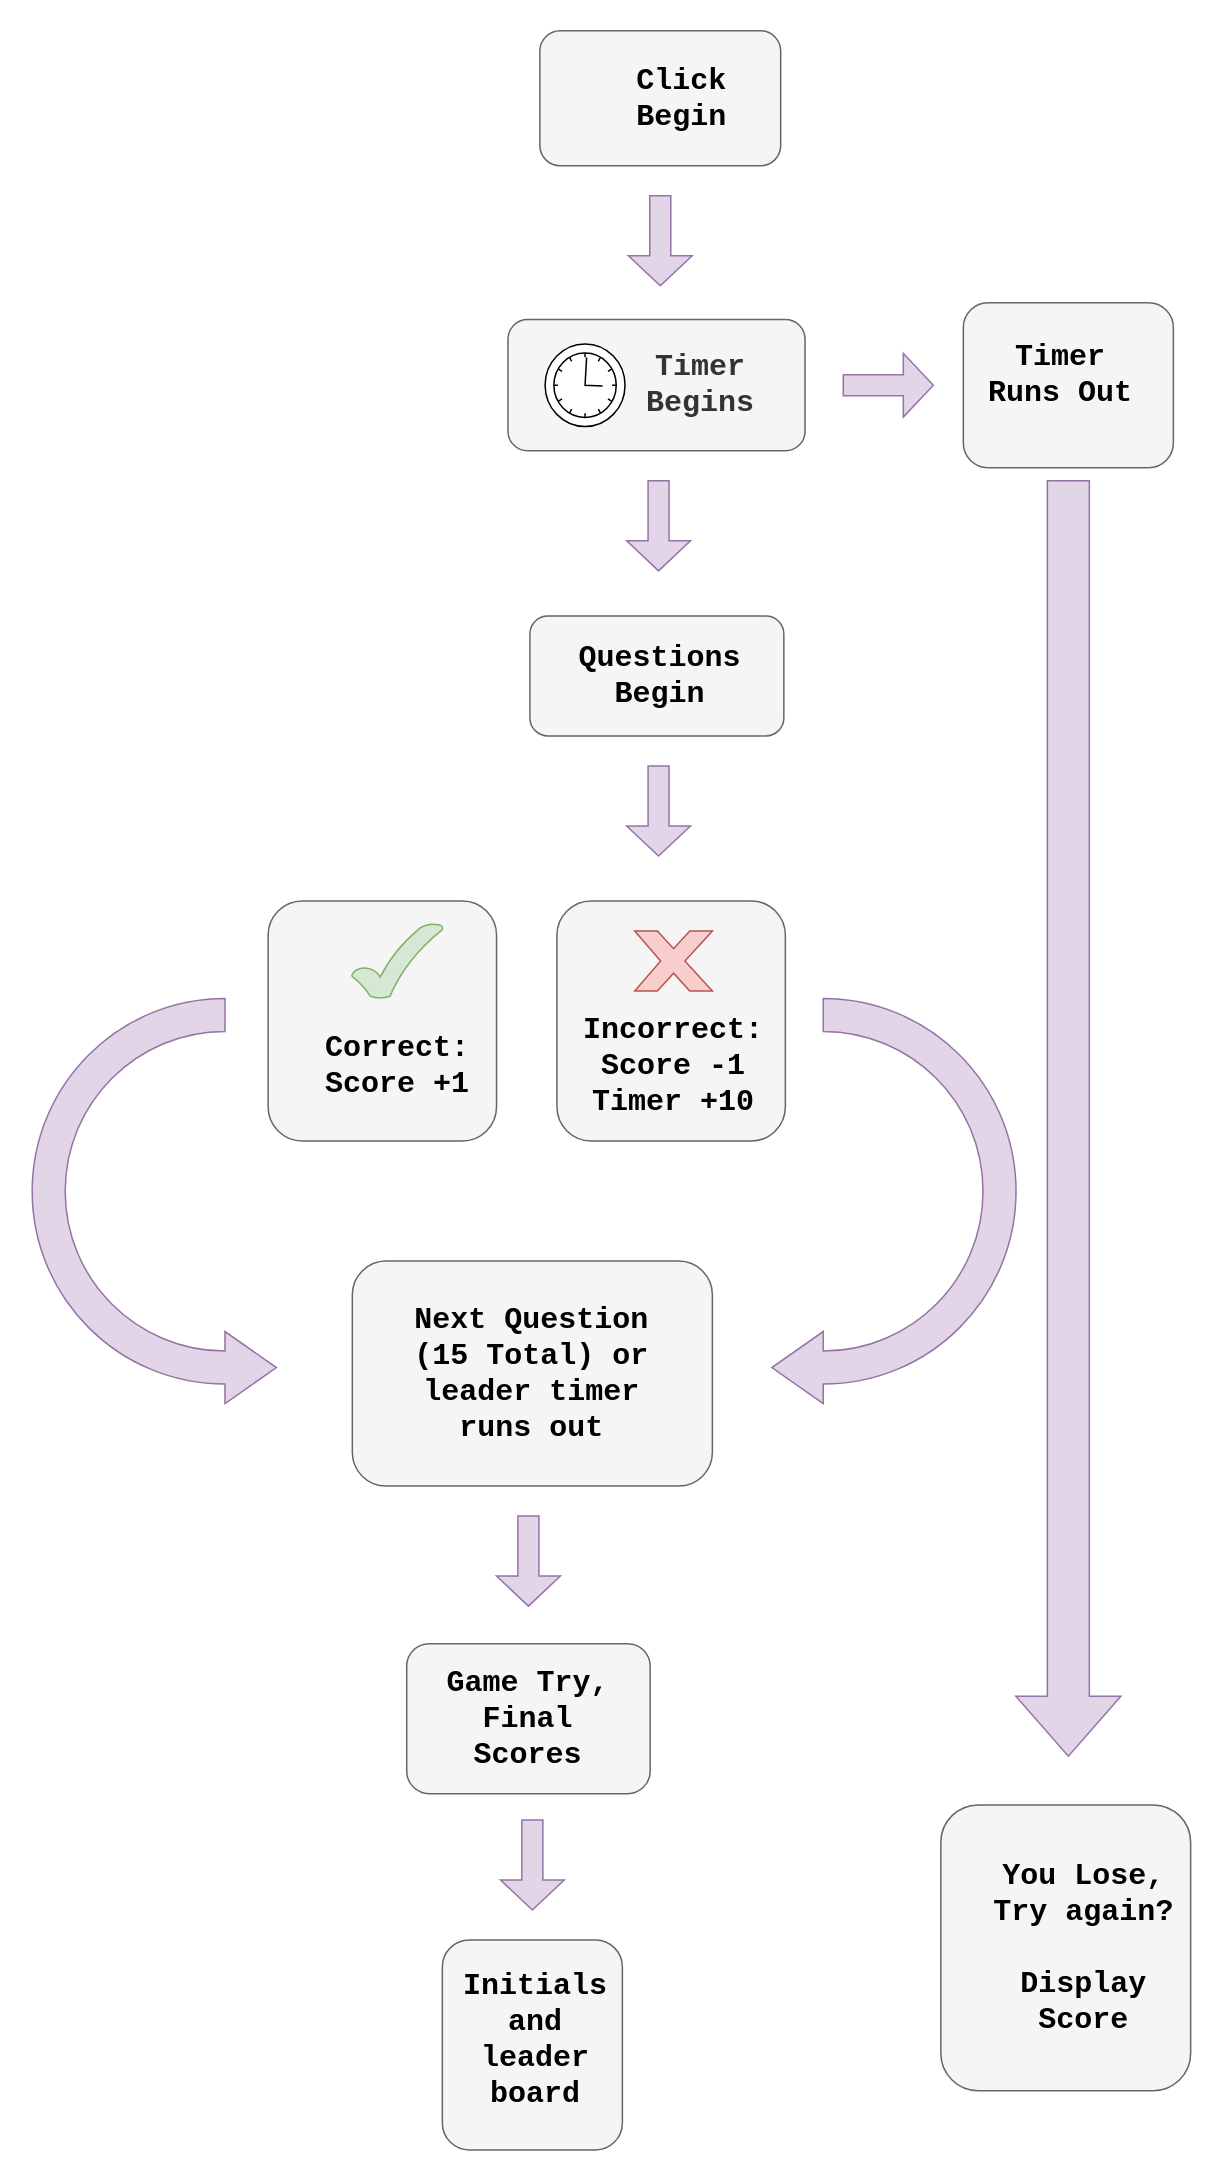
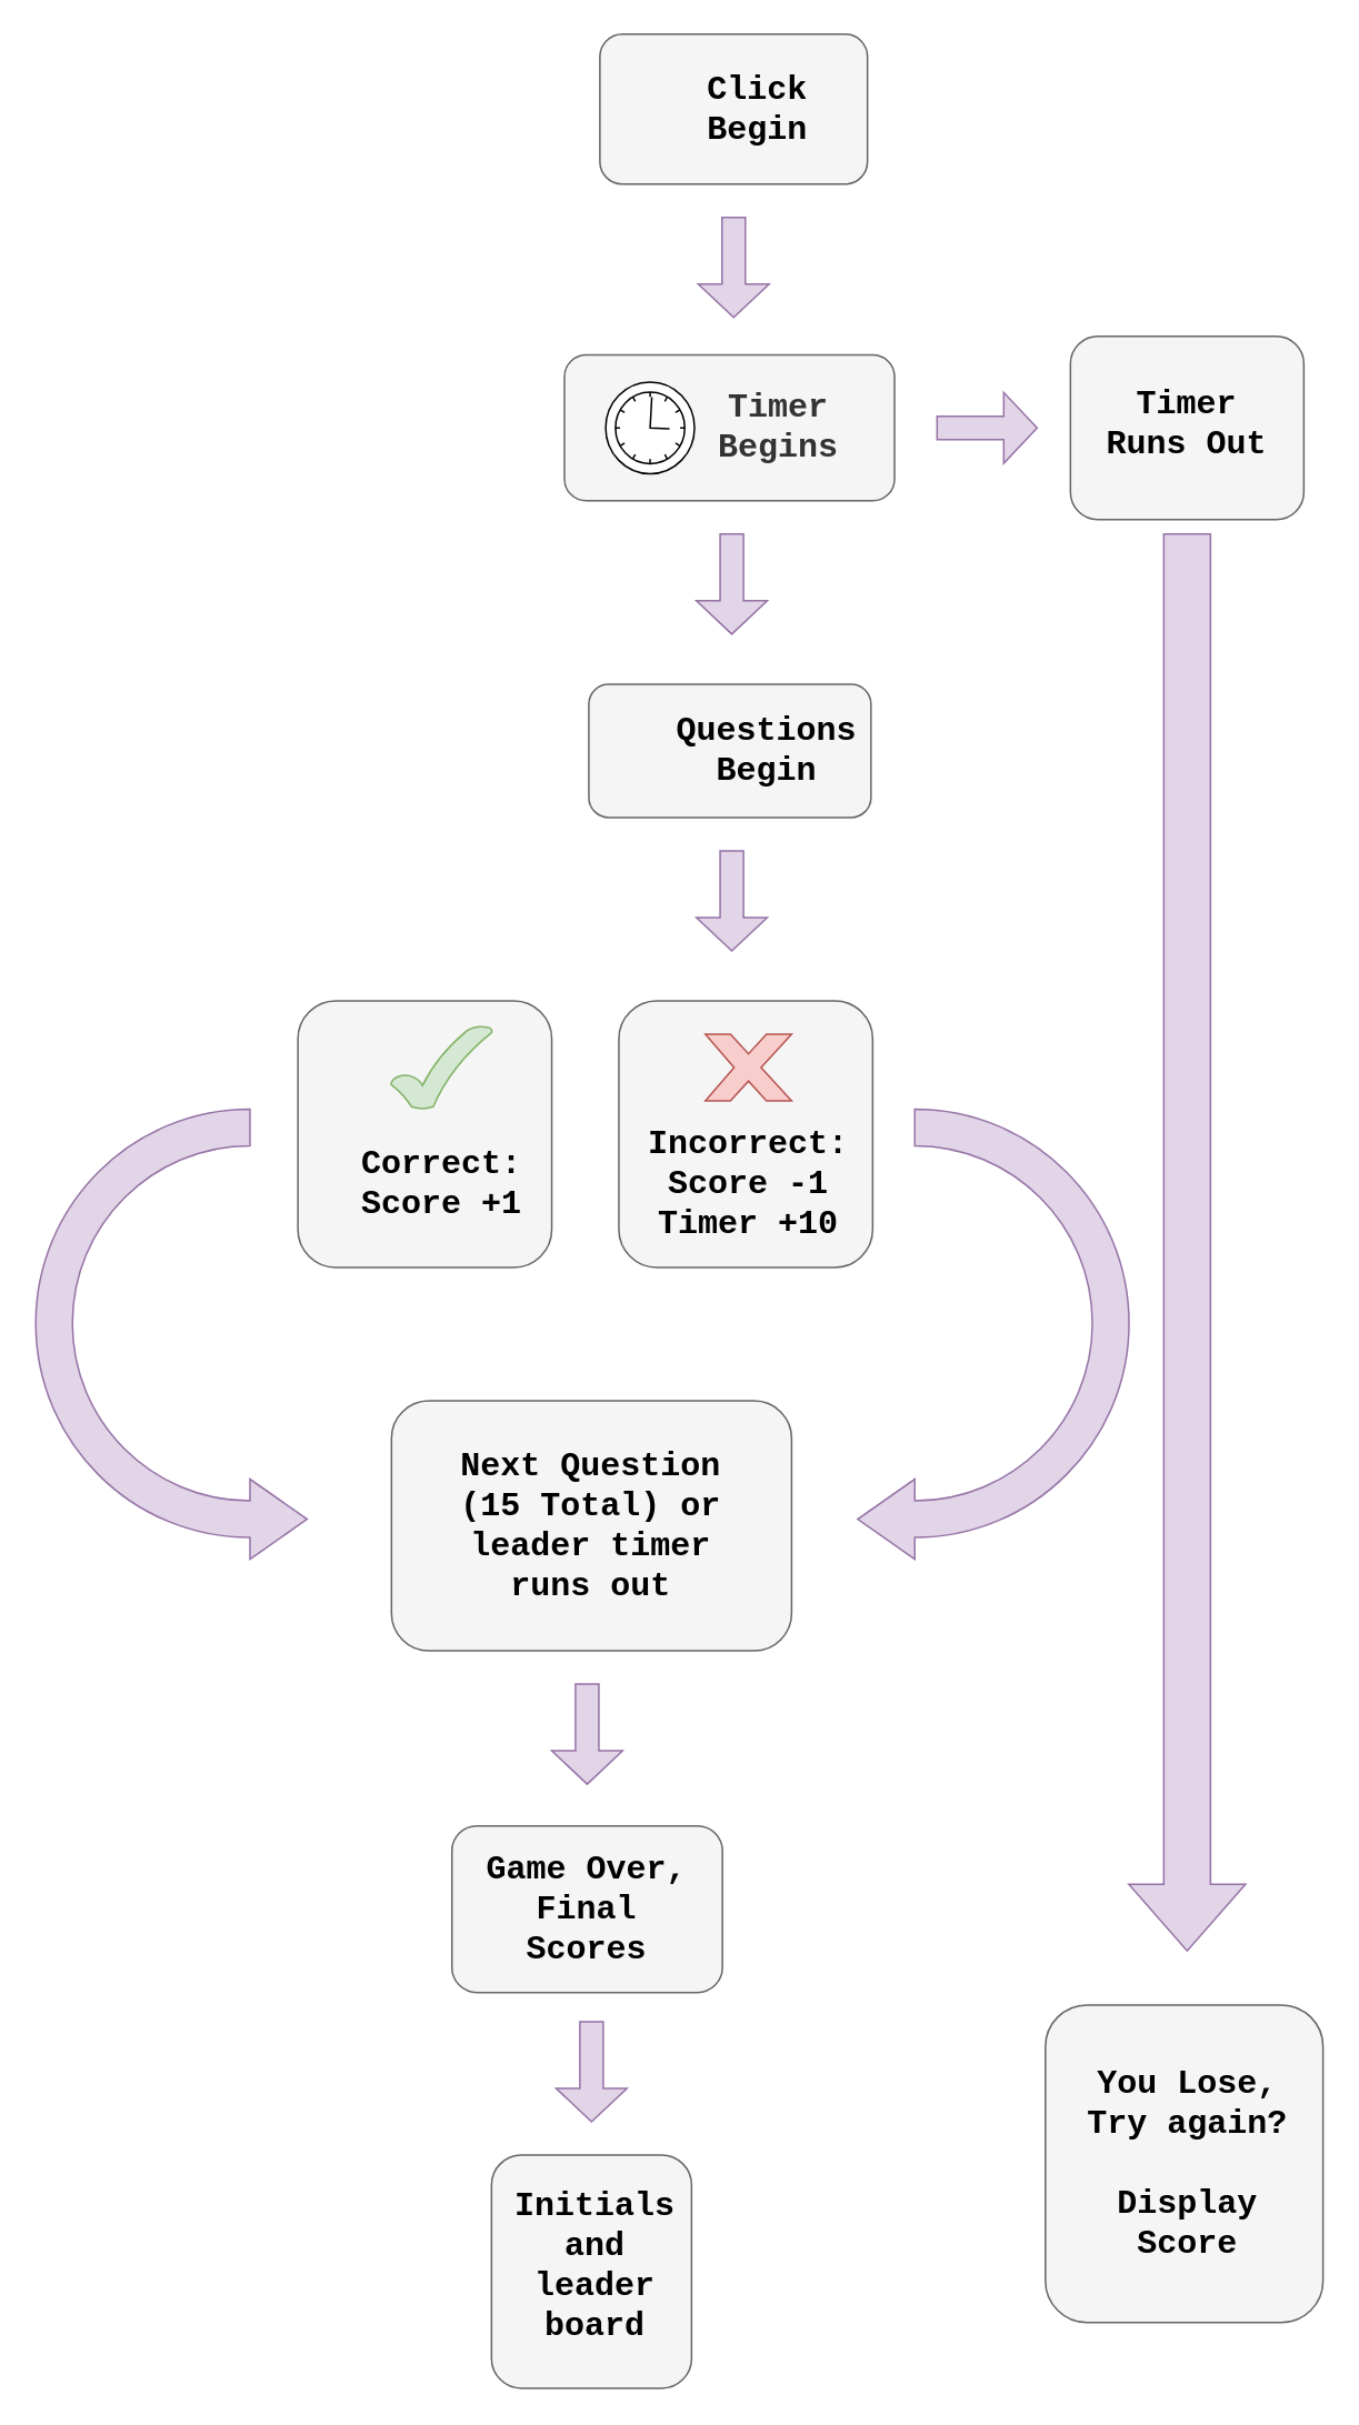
  <mxCell id="0" />
  <mxCell id="1" parent="0" />
  <mxCell id="2" value="" style="rounded=1;whiteSpace=wrap;html=1;fillColor=#f5f5f5;strokeColor=#666666;fontColor=#333333;" parent="1" vertex="1"><mxGeometry x="359.26" y="20" width="160.5" height="90" as="geometry" /></mxCell>
  <mxCell id="3" value="" style="rounded=1;whiteSpace=wrap;html=1;fillColor=#f5f5f5;strokeColor=#666666;fontColor=#333333;" parent="1" vertex="1"><mxGeometry x="338" y="212.5" width="198" height="87.5" as="geometry" /></mxCell>
  <mxCell id="4" value="" style="rounded=1;whiteSpace=wrap;html=1;fillColor=#f5f5f5;strokeColor=#666666;fontColor=#333333;" parent="1" vertex="1"><mxGeometry x="641.5" y="201.25" width="140" height="110" as="geometry" /></mxCell>
  <mxCell id="5" value="" style="rounded=1;whiteSpace=wrap;html=1;fillColor=#f5f5f5;strokeColor=#666666;fontColor=#333333;" parent="1" vertex="1"><mxGeometry x="370.63" y="600" width="152.25" height="160" as="geometry" /></mxCell>
  <mxCell id="6" value="" style="rounded=1;whiteSpace=wrap;html=1;fillColor=#f5f5f5;strokeColor=#666666;fontColor=#333333;" parent="1" vertex="1"><mxGeometry x="352.62" y="410" width="169.25" height="80" as="geometry" /></mxCell>
  <mxCell id="7" value="" style="rounded=1;whiteSpace=wrap;html=1;fillColor=#f5f5f5;strokeColor=#666666;fontColor=#333333;" parent="1" vertex="1"><mxGeometry x="234.25" y="840" width="240" height="150" as="geometry" /></mxCell>
  <mxCell id="8" value="&lt;b&gt;&lt;font style=&quot;font-size: 20px&quot; face=&quot;Courier New&quot;&gt;Click Begin&lt;/font&gt;&lt;/b&gt;" style="text;html=1;strokeColor=none;fillColor=none;align=center;verticalAlign=middle;whiteSpace=wrap;rounded=0;" parent="1" vertex="1"><mxGeometry x="401.26" y="30" width="105.75" height="70" as="geometry" /></mxCell>
  <mxCell id="9" value="&lt;b&gt;&lt;font style=&quot;font-size: 20px&quot; face=&quot;Courier New&quot;&gt;Timer Begins&lt;/font&gt;&lt;/b&gt;" style="text;html=1;strokeColor=none;fillColor=#f5f5f5;align=center;verticalAlign=middle;whiteSpace=wrap;rounded=0;fontColor=#333333;" parent="1" vertex="1"><mxGeometry x="409" y="221.25" width="115" height="70" as="geometry" /></mxCell>
- <mxCell id="10" value="&lt;b&gt;&lt;font style=&quot;font-size: 20px&quot; face=&quot;Courier New&quot;&gt;Questions Begin&lt;br&gt;&lt;/font&gt;&lt;/b&gt;" style="text;html=1;strokeColor=none;fillColor=none;align=center;verticalAlign=middle;whiteSpace=wrap;rounded=0;" parent="1" vertex="1"><mxGeometry x="380.88" y="417.5" width="117.25" height="65" as="geometry" /></mxCell>
- <mxCell id="11" value="&lt;font face=&quot;Courier New&quot;&gt;&lt;span style=&quot;font-size: 20px&quot;&gt;&lt;b&gt;Timer Runs Out&lt;br&gt;&lt;/b&gt;&lt;/span&gt;&lt;/font&gt;" style="text;html=1;strokeColor=none;fillColor=none;align=center;verticalAlign=middle;whiteSpace=wrap;rounded=0;" parent="1" vertex="1"><mxGeometry x="649" y="216.25" width="115" height="65" as="geometry" /></mxCell>
+ <mxCell id="10" value="&lt;b&gt;&lt;font style=&quot;font-size: 20px&quot; face=&quot;Courier New&quot;&gt;Questions Begin&lt;br&gt;&lt;/font&gt;&lt;/b&gt;" style="text;html=1;strokeColor=none;fillColor=none;align=center;verticalAlign=middle;whiteSpace=wrap;rounded=0;" parent="1" vertex="1"><mxGeometry x="400.88" y="417.5" width="117.25" height="65" as="geometry" /></mxCell>
+ <mxCell id="11" value="&lt;font face=&quot;Courier New&quot;&gt;&lt;span style=&quot;font-size: 20px&quot;&gt;&lt;b&gt;Timer Runs Out&lt;br&gt;&lt;/b&gt;&lt;/span&gt;&lt;/font&gt;" style="text;html=1;strokeColor=none;fillColor=none;align=center;verticalAlign=middle;whiteSpace=wrap;rounded=0;" parent="1" vertex="1"><mxGeometry x="654" y="221.25" width="115" height="65" as="geometry" /></mxCell>
  <mxCell id="12" value="&lt;b&gt;&lt;font style=&quot;font-size: 20px&quot; face=&quot;Courier New&quot;&gt;Incorrect:&lt;br&gt;Score -1&lt;br&gt;Timer +10&lt;br&gt;&lt;/font&gt;&lt;/b&gt;" style="text;html=1;strokeColor=none;fillColor=none;align=center;verticalAlign=middle;whiteSpace=wrap;rounded=0;" parent="1" vertex="1"><mxGeometry x="390.88" y="660" width="115" height="100" as="geometry" /></mxCell>
  <mxCell id="13" value="&lt;b&gt;&lt;font style=&quot;font-size: 20px&quot; face=&quot;Courier New&quot;&gt;Next Question (15 Total) or leader timer runs out&lt;/font&gt;&lt;/b&gt;" style="text;html=1;strokeColor=none;fillColor=none;align=center;verticalAlign=middle;whiteSpace=wrap;rounded=0;" parent="1" vertex="1"><mxGeometry x="267.41" y="840" width="173.69" height="150" as="geometry" /></mxCell>
  <mxCell id="14" value="" style="rounded=1;whiteSpace=wrap;html=1;fillColor=#f5f5f5;strokeColor=#666666;fontColor=#333333;" parent="1" vertex="1"><mxGeometry x="626.5" y="1202.5" width="166.5" height="190.5" as="geometry" /></mxCell>
  <mxCell id="15" value="" style="rounded=1;whiteSpace=wrap;html=1;fillColor=#f5f5f5;strokeColor=#666666;fontColor=#333333;" parent="1" vertex="1"><mxGeometry x="294.25" y="1292.5" width="120" height="140" as="geometry" /></mxCell>
  <mxCell id="16" value="&lt;font face=&quot;Courier New&quot;&gt;&lt;span style=&quot;font-size: 20px&quot;&gt;&lt;b&gt;Initials and leader board&lt;br&gt;&lt;/b&gt;&lt;/span&gt;&lt;/font&gt;" style="text;html=1;strokeColor=none;fillColor=none;align=center;verticalAlign=middle;whiteSpace=wrap;rounded=0;" parent="1" vertex="1"><mxGeometry x="299.25" y="1327.5" width="115" height="62.5" as="geometry" /></mxCell>
  <mxCell id="17" value="" style="html=1;shadow=0;dashed=0;align=center;verticalAlign=middle;shape=mxgraph.arrows2.uTurnArrow;dy=11;arrowHead=48;dx2=34.25;direction=west;flipH=1;fillColor=#e1d5e7;strokeColor=#9673a6;" parent="1" vertex="1"><mxGeometry x="20.88" y="665" width="70" height="270" as="geometry" /></mxCell>
  <mxCell id="18" value="" style="shape=mxgraph.bpmn.shape;html=1;verticalLabelPosition=bottom;labelBackgroundColor=#ffffff;verticalAlign=top;align=center;perimeter=ellipsePerimeter;outlineConnect=0;outline=eventInt;symbol=timer;" parent="1" vertex="1"><mxGeometry x="362.75" y="228.75" width="53.25" height="55" as="geometry" /></mxCell>
  <mxCell id="19" value="" style="verticalLabelPosition=bottom;verticalAlign=top;html=1;shape=mxgraph.basic.x;fillColor=#f8cecc;strokeColor=#b85450;" parent="1" vertex="1"><mxGeometry x="422.5" y="620" width="51.75" height="40" as="geometry" /></mxCell>
  <mxCell id="20" value="" style="rounded=1;whiteSpace=wrap;html=1;fillColor=#f5f5f5;strokeColor=#666666;fontColor=#333333;" vertex="1" parent="1"><mxGeometry x="178.13" y="600" width="152.25" height="160" as="geometry" /></mxCell>
  <mxCell id="21" value="" style="verticalLabelPosition=bottom;verticalAlign=top;html=1;shape=mxgraph.basic.tick;fillColor=#d5e8d4;strokeColor=#82b366;" parent="1" vertex="1"><mxGeometry x="233.88" y="615" width="60.75" height="50" as="geometry" /></mxCell>
  <mxCell id="22" value="&lt;font face=&quot;Courier New&quot;&gt;&lt;span style=&quot;font-size: 20px&quot;&gt;&lt;b&gt;Correct: Score +1&lt;/b&gt;&lt;/span&gt;&lt;/font&gt;" style="text;html=1;strokeColor=none;fillColor=none;align=center;verticalAlign=middle;whiteSpace=wrap;rounded=0;" parent="1" vertex="1"><mxGeometry x="206.82" y="675" width="114.87" height="70" as="geometry" /></mxCell>
  <mxCell id="23" value="" style="html=1;shadow=0;dashed=0;align=center;verticalAlign=middle;shape=mxgraph.arrows2.uTurnArrow;dy=11;arrowHead=48;dx2=34.25;direction=west;flipH=0;fillColor=#e1d5e7;strokeColor=#9673a6;flipV=0;" vertex="1" parent="1"><mxGeometry x="606.63" y="665" width="70" height="270" as="geometry" /></mxCell>
  <mxCell id="24" value="" style="html=1;shadow=0;dashed=0;align=center;verticalAlign=middle;shape=mxgraph.arrows2.arrow;dy=0.67;dx=20;notch=0;fillColor=#e1d5e7;strokeColor=#9673a6;" vertex="1" parent="1"><mxGeometry x="561.5" y="235" width="60" height="42.5" as="geometry" /></mxCell>
  <mxCell id="25" value="" style="html=1;shadow=0;dashed=0;align=center;verticalAlign=middle;shape=mxgraph.arrows2.arrow;dy=0.67;dx=20;notch=0;fillColor=#e1d5e7;strokeColor=#9673a6;flipH=1;flipV=0;direction=south;" vertex="1" parent="1"><mxGeometry x="330.38" y="1010" width="42.5" height="60" as="geometry" /></mxCell>
  <mxCell id="26" value="" style="html=1;shadow=0;dashed=0;align=center;verticalAlign=middle;shape=mxgraph.arrows2.arrow;dy=0.67;dx=20;notch=0;fillColor=#e1d5e7;strokeColor=#9673a6;flipH=1;flipV=0;direction=south;" vertex="1" parent="1"><mxGeometry x="418.26" y="130" width="42.5" height="60" as="geometry" /></mxCell>
  <mxCell id="27" value="" style="html=1;shadow=0;dashed=0;align=center;verticalAlign=middle;shape=mxgraph.arrows2.arrow;dy=0.67;dx=20;notch=0;fillColor=#e1d5e7;strokeColor=#9673a6;flipH=1;flipV=0;direction=south;" vertex="1" parent="1"><mxGeometry x="417.13" y="320" width="42.5" height="60" as="geometry" /></mxCell>
  <mxCell id="28" value="" style="html=1;shadow=0;dashed=0;align=center;verticalAlign=middle;shape=mxgraph.arrows2.arrow;dy=0.67;dx=20;notch=0;fillColor=#e1d5e7;strokeColor=#9673a6;flipH=1;flipV=0;direction=south;" vertex="1" parent="1"><mxGeometry x="417.13" y="510" width="42.5" height="60" as="geometry" /></mxCell>
  <mxCell id="29" value="" style="html=1;shadow=0;dashed=0;align=center;verticalAlign=middle;shape=mxgraph.arrows2.arrow;dy=0.6;dx=40;direction=south;notch=0;fillColor=#e1d5e7;strokeColor=#9673a6;" vertex="1" parent="1"><mxGeometry x="676.5" y="320" width="70" height="850" as="geometry" /></mxCell>
  <mxCell id="30" value="" style="rounded=1;whiteSpace=wrap;html=1;fillColor=#f5f5f5;strokeColor=#666666;fontColor=#333333;" vertex="1" parent="1"><mxGeometry x="270.51" y="1095" width="162.25" height="100" as="geometry" /></mxCell>
- <mxCell id="31" value="&lt;b&gt;&lt;font style=&quot;font-size: 20px&quot; face=&quot;Courier New&quot;&gt;You Lose,&lt;br&gt;Try again?&lt;br&gt;&lt;br&gt;Display Score&lt;br&gt;&lt;br&gt;&lt;/font&gt;&lt;/b&gt;" style="text;html=1;strokeColor=none;fillColor=none;align=center;verticalAlign=middle;whiteSpace=wrap;rounded=0;" parent="1" vertex="1"><mxGeometry x="657.75" y="1230.5" width="127.5" height="159.5" as="geometry" /></mxCell>
+ <mxCell id="31" value="&lt;b&gt;&lt;font style=&quot;font-size: 20px&quot; face=&quot;Courier New&quot;&gt;You Lose,&lt;br&gt;Try again?&lt;br&gt;&lt;br&gt;Display Score&lt;br&gt;&lt;br&gt;&lt;/font&gt;&lt;/b&gt;" style="text;html=1;strokeColor=none;fillColor=none;align=center;verticalAlign=middle;whiteSpace=wrap;rounded=0;" parent="1" vertex="1"><mxGeometry x="647.75" y="1230.5" width="127.5" height="159.5" as="geometry" /></mxCell>
  <mxCell id="32" value="" style="html=1;shadow=0;dashed=0;align=center;verticalAlign=middle;shape=mxgraph.arrows2.arrow;dy=0.67;dx=20;notch=0;fillColor=#e1d5e7;strokeColor=#9673a6;flipH=1;flipV=0;direction=south;" vertex="1" parent="1"><mxGeometry x="333" y="1212.5" width="42.5" height="60" as="geometry" /></mxCell>
- <mxCell id="33" value="&lt;b&gt;&lt;font style=&quot;font-size: 20px&quot; face=&quot;Courier New&quot;&gt;Game Try,&lt;br&gt;Final Scores&lt;br&gt;&lt;/font&gt;&lt;/b&gt;" style="text;html=1;strokeColor=none;fillColor=none;align=center;verticalAlign=middle;whiteSpace=wrap;rounded=0;" parent="1" vertex="1"><mxGeometry x="290.13" y="1100" width="123" height="90" as="geometry" /></mxCell>
+ <mxCell id="33" value="&lt;b&gt;&lt;font style=&quot;font-size: 20px&quot; face=&quot;Courier New&quot;&gt;Game Over,&lt;br&gt;Final Scores&lt;br&gt;&lt;/font&gt;&lt;/b&gt;" style="text;html=1;strokeColor=none;fillColor=none;align=center;verticalAlign=middle;whiteSpace=wrap;rounded=0;" parent="1" vertex="1"><mxGeometry x="290.13" y="1100" width="123" height="90" as="geometry" /></mxCell>
